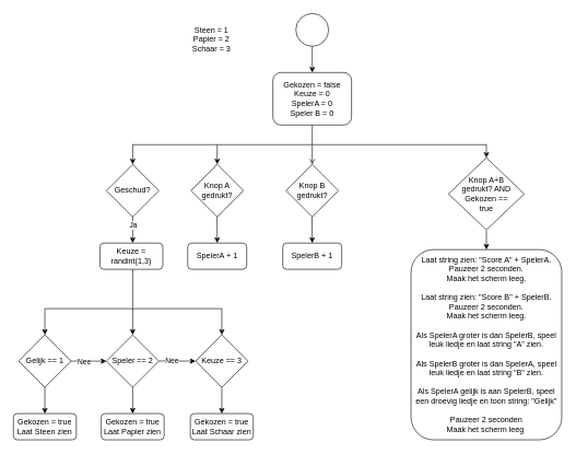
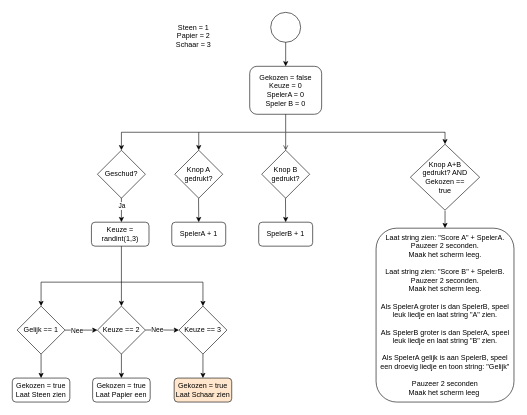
  <mxCell id="0" />
  <mxCell id="1" parent="0" />
  <mxCell id="2" value="" style="ellipse;whiteSpace=wrap;html=1;aspect=fixed;" parent="1" vertex="1"><mxGeometry x="451" y="20" width="50" height="50" as="geometry" /></mxCell>
  <mxCell id="3" value="" style="endArrow=classic;html=1;exitX=0.5;exitY=1;exitDx=0;exitDy=0;" parent="1" source="2" edge="1"><mxGeometry width="50" height="50" relative="1" as="geometry"><mxPoint x="476" y="150" as="sourcePoint" /><mxPoint x="476" y="110" as="targetPoint" /></mxGeometry></mxCell>
  <mxCell id="4" value="Gekozen = false&lt;br&gt;Keuze = 0&lt;br&gt;SpelerA = 0&lt;br&gt;Speler B = 0" style="rounded=1;whiteSpace=wrap;html=1;" parent="1" vertex="1"><mxGeometry x="416" y="110" width="120" height="80" as="geometry" /></mxCell>
  <mxCell id="5" value="Steen = 1&lt;br&gt;Papier = 2&lt;br&gt;Schaar = 3" style="text;html=1;align=center;verticalAlign=middle;resizable=0;points=[];autosize=1;" parent="1" vertex="1"><mxGeometry x="287" y="35" width="70" height="50" as="geometry" /></mxCell>
  <mxCell id="6" value="" style="endArrow=classic;html=1;exitX=0.5;exitY=1;exitDx=0;exitDy=0;" parent="1" edge="1"><mxGeometry width="50" height="50" relative="1" as="geometry"><mxPoint x="202" y="310" as="sourcePoint" /><mxPoint x="202" y="370" as="targetPoint" /></mxGeometry></mxCell>
  <mxCell id="7" value="Ja" style="edgeLabel;html=1;align=center;verticalAlign=middle;resizable=0;points=[];" parent="6" vertex="1" connectable="0"><mxGeometry x="-0.45" y="1" relative="1" as="geometry"><mxPoint x="-1" y="15.29" as="offset" /></mxGeometry></mxCell>
  <mxCell id="8" value="Geschud?" style="rhombus;whiteSpace=wrap;html=1;" parent="1" vertex="1"><mxGeometry x="162" y="250" width="80" height="80" as="geometry" /></mxCell>
  <mxCell id="9" value="" style="endArrow=none;html=1;" edge="1" parent="1"><mxGeometry width="50" height="50" relative="1" as="geometry"><mxPoint x="202" y="220" as="sourcePoint" /><mxPoint x="475" y="220" as="targetPoint" /></mxGeometry></mxCell>
  <mxCell id="10" value="" style="endArrow=classic;html=1;entryX=0.5;entryY=0;entryDx=0;entryDy=0;" edge="1" parent="1" target="11"><mxGeometry width="50" height="50" relative="1" as="geometry"><mxPoint x="331" y="220" as="sourcePoint" /><mxPoint x="331" y="270" as="targetPoint" /></mxGeometry></mxCell>
  <mxCell id="11" value="Knop A gedrukt?" style="rhombus;whiteSpace=wrap;html=1;" vertex="1" parent="1"><mxGeometry x="291" y="250" width="80" height="80" as="geometry" /></mxCell>
  <mxCell id="12" value="" style="endArrow=classic;html=1;" edge="1" parent="1"><mxGeometry width="50" height="50" relative="1" as="geometry"><mxPoint x="330.66" y="330" as="sourcePoint" /><mxPoint x="331" y="370" as="targetPoint" /></mxGeometry></mxCell>
  <mxCell id="13" value="SpelerA + 1" style="rounded=1;whiteSpace=wrap;html=1;" vertex="1" parent="1"><mxGeometry x="286" y="370" width="90" height="40" as="geometry" /></mxCell>
  <mxCell id="14" value="" style="endArrow=open;html=1;entryX=0.5;entryY=0;entryDx=0;entryDy=0;exitX=0.5;exitY=1;exitDx=0;exitDy=0;" edge="1" parent="1" target="15" source="4"><mxGeometry width="50" height="50" relative="1" as="geometry"><mxPoint x="476" y="220" as="sourcePoint" /><mxPoint x="476" y="270" as="targetPoint" /></mxGeometry></mxCell>
  <mxCell id="15" value="Knop B gedrukt?" style="rhombus;whiteSpace=wrap;html=1;" vertex="1" parent="1"><mxGeometry x="436" y="250" width="80" height="80" as="geometry" /></mxCell>
  <mxCell id="16" value="" style="endArrow=classic;html=1;" edge="1" parent="1"><mxGeometry width="50" height="50" relative="1" as="geometry"><mxPoint x="475.66" y="330" as="sourcePoint" /><mxPoint x="476" y="370" as="targetPoint" /></mxGeometry></mxCell>
  <mxCell id="17" value="SpelerB + 1" style="rounded=1;whiteSpace=wrap;html=1;" vertex="1" parent="1"><mxGeometry x="431" y="370" width="90" height="40" as="geometry" /></mxCell>
  <mxCell id="18" value="" style="endArrow=none;html=1;" edge="1" parent="1"><mxGeometry width="50" height="50" relative="1" as="geometry"><mxPoint x="476" y="220" as="sourcePoint" /><mxPoint x="742" y="220" as="targetPoint" /></mxGeometry></mxCell>
  <mxCell id="19" value="" style="endArrow=classic;html=1;" edge="1" parent="1"><mxGeometry width="50" height="50" relative="1" as="geometry"><mxPoint x="741.77" y="220" as="sourcePoint" /><mxPoint x="741.77" y="240" as="targetPoint" /></mxGeometry></mxCell>
  <mxCell id="20" value="Laat string zien: &quot;Score A&quot; + SpelerA.&lt;br&gt;Pauzeer 2 seconden.&lt;br&gt;Maak het scherm leeg.&lt;br&gt;&lt;br&gt;Laat string zien: &quot;Score B&quot; + SpelerB.&lt;br&gt;Pauzeer 2 seconden.&lt;br&gt;Maak het scherm leeg.&lt;br&gt;&lt;br&gt;Als SpelerA groter is dan SpelerB, speel leuk liedje en laat string &quot;A&quot; zien.&lt;br&gt;&lt;br&gt;Als SpelerB groter is dan SpelerA, speel leuk liedje en laat string &quot;B&quot; zien.&lt;br&gt;&lt;br&gt;Als SpelerA gelijk is aan SpelerB, speel een droevig liedje en toon string: &quot;Gelijk&quot;&lt;br&gt;&lt;br&gt;Pauzeer 2 seconden&lt;br&gt;Maak het scherm leeg&amp;nbsp;" style="rounded=1;whiteSpace=wrap;html=1;" vertex="1" parent="1"><mxGeometry x="626.77" y="380" width="230" height="290" as="geometry" /></mxCell>
  <mxCell id="21" style="edgeStyle=orthogonalEdgeStyle;rounded=0;orthogonalLoop=1;jettySize=auto;html=1;entryX=0.5;entryY=0;entryDx=0;entryDy=0;" edge="1" parent="1" source="22" target="20"><mxGeometry relative="1" as="geometry" /></mxCell>
  <mxCell id="22" value="Knop A+B gedrukt? AND Gekozen == true" style="rhombus;whiteSpace=wrap;html=1;strokeWidth=1;perimeterSpacing=1;rounded=0;spacing=15;spacingLeft=0;aspect=fixed;" vertex="1" parent="1"><mxGeometry x="684" y="240" width="115.54" height="110" as="geometry" /></mxCell>
  <mxCell id="23" value="Keuze = randint(1,3)" style="rounded=1;whiteSpace=wrap;html=1;direction=east;" vertex="1" parent="1"><mxGeometry x="152" y="370" width="96" height="40" as="geometry" /></mxCell>
  <mxCell id="24" value="" style="endArrow=none;html=1;" edge="1" parent="1"><mxGeometry width="50" height="50" relative="1" as="geometry"><mxPoint x="202" y="470" as="sourcePoint" /><mxPoint x="202" y="410" as="targetPoint" /></mxGeometry></mxCell>
  <mxCell id="25" value="" style="endArrow=none;html=1;" edge="1" parent="1"><mxGeometry width="50" height="50" relative="1" as="geometry"><mxPoint x="68" y="470" as="sourcePoint" /><mxPoint x="338" y="470" as="targetPoint" /></mxGeometry></mxCell>
  <mxCell id="26" value="" style="endArrow=classic;html=1;" edge="1" parent="1"><mxGeometry width="50" height="50" relative="1" as="geometry"><mxPoint x="68" y="470" as="sourcePoint" /><mxPoint x="68" y="510" as="targetPoint" /></mxGeometry></mxCell>
  <mxCell id="27" value="Gelijk == 1" style="rhombus;whiteSpace=wrap;html=1;" vertex="1" parent="1"><mxGeometry x="28" y="510" width="80" height="80" as="geometry" /></mxCell>
  <mxCell id="28" value="" style="endArrow=classic;html=1;" edge="1" parent="1"><mxGeometry width="50" height="50" relative="1" as="geometry"><mxPoint x="202" y="470" as="sourcePoint" /><mxPoint x="202" y="510" as="targetPoint" /></mxGeometry></mxCell>
- <mxCell id="29" value="Speler == 2" style="rhombus;whiteSpace=wrap;html=1;" vertex="1" parent="1"><mxGeometry x="162" y="510" width="80" height="80" as="geometry" /></mxCell>
+ <mxCell id="29" value="Keuze == 2" style="rhombus;whiteSpace=wrap;html=1;" vertex="1" parent="1"><mxGeometry x="162" y="510" width="80" height="80" as="geometry" /></mxCell>
  <mxCell id="30" value="" style="endArrow=classic;html=1;" edge="1" parent="1"><mxGeometry width="50" height="50" relative="1" as="geometry"><mxPoint x="338" y="470" as="sourcePoint" /><mxPoint x="338" y="510" as="targetPoint" /></mxGeometry></mxCell>
  <mxCell id="31" value="Keuze == 3" style="rhombus;whiteSpace=wrap;html=1;" vertex="1" parent="1"><mxGeometry x="298" y="510" width="80" height="80" as="geometry" /></mxCell>
  <mxCell id="32" value="" style="endArrow=none;html=1;" edge="1" parent="1"><mxGeometry width="50" height="50" relative="1" as="geometry"><mxPoint x="108" y="550" as="sourcePoint" /><mxPoint x="138" y="550" as="targetPoint" /><Array as="points" /></mxGeometry></mxCell>
  <mxCell id="33" value="Nee" style="edgeLabel;html=1;align=center;verticalAlign=middle;resizable=0;points=[];" vertex="1" connectable="0" parent="32"><mxGeometry x="0.471" relative="1" as="geometry"><mxPoint x="-2.09" as="offset" /></mxGeometry></mxCell>
  <mxCell id="34" value="" style="endArrow=classic;html=1;entryX=0;entryY=0.5;entryDx=0;entryDy=0;" edge="1" parent="1" target="29"><mxGeometry width="50" height="50" relative="1" as="geometry"><mxPoint x="138" y="550" as="sourcePoint" /><mxPoint x="178" y="530" as="targetPoint" /></mxGeometry></mxCell>
  <mxCell id="35" value="" style="endArrow=none;html=1;" edge="1" parent="1"><mxGeometry width="50" height="50" relative="1" as="geometry"><mxPoint x="242" y="549.83" as="sourcePoint" /><mxPoint x="272" y="549.83" as="targetPoint" /><Array as="points" /></mxGeometry></mxCell>
  <mxCell id="36" value="Nee" style="edgeLabel;html=1;align=center;verticalAlign=middle;resizable=0;points=[];" vertex="1" connectable="0" parent="35"><mxGeometry x="0.471" relative="1" as="geometry"><mxPoint x="-2.09" as="offset" /></mxGeometry></mxCell>
  <mxCell id="37" value="" style="endArrow=classic;html=1;entryX=0;entryY=0.5;entryDx=0;entryDy=0;" edge="1" parent="1" target="31"><mxGeometry width="50" height="50" relative="1" as="geometry"><mxPoint x="272" y="549.83" as="sourcePoint" /><mxPoint x="296" y="549.83" as="targetPoint" /></mxGeometry></mxCell>
  <mxCell id="38" value="" style="endArrow=classic;html=1;" edge="1" parent="1"><mxGeometry width="50" height="50" relative="1" as="geometry"><mxPoint x="68" y="590" as="sourcePoint" /><mxPoint x="68" y="630" as="targetPoint" /></mxGeometry></mxCell>
  <mxCell id="39" value="Gekozen = true&lt;br&gt;Laat Steen zien" style="rounded=1;whiteSpace=wrap;html=1;direction=east;" vertex="1" parent="1"><mxGeometry x="20" y="630" width="96" height="40" as="geometry" /></mxCell>
  <mxCell id="40" value="" style="endArrow=classic;html=1;" edge="1" parent="1"><mxGeometry width="50" height="50" relative="1" as="geometry"><mxPoint x="202" y="590" as="sourcePoint" /><mxPoint x="202" y="630" as="targetPoint" /></mxGeometry></mxCell>
- <mxCell id="41" value="Gekozen = true&lt;br&gt;Laat Papier zien" style="rounded=1;whiteSpace=wrap;html=1;direction=east;" vertex="1" parent="1"><mxGeometry x="154" y="630" width="96" height="40" as="geometry" /></mxCell>
+ <mxCell id="41" value="Gekozen = true&lt;br&gt;Laat Papier een" style="rounded=1;whiteSpace=wrap;html=1;direction=east;" vertex="1" parent="1"><mxGeometry x="154" y="630" width="96" height="40" as="geometry" /></mxCell>
  <mxCell id="42" value="" style="endArrow=classic;html=1;" edge="1" parent="1"><mxGeometry width="50" height="50" relative="1" as="geometry"><mxPoint x="338" y="590" as="sourcePoint" /><mxPoint x="338" y="630" as="targetPoint" /></mxGeometry></mxCell>
- <mxCell id="43" value="Gekozen = true&lt;br&gt;Laat Schaar zien" style="rounded=1;whiteSpace=wrap;html=1;direction=east;" vertex="1" parent="1"><mxGeometry x="290" y="630" width="96" height="40" as="geometry" /></mxCell>
+ <mxCell id="43" value="Gekozen = true&lt;br&gt;Laat Schaar zien" style="rounded=1;whiteSpace=wrap;html=1;direction=east;fillColor=#ffe6cc;" vertex="1" parent="1"><mxGeometry x="290" y="630" width="96" height="40" as="geometry" /></mxCell>
  <mxCell id="44" value="" style="endArrow=classic;html=1;entryX=0.5;entryY=0;entryDx=0;entryDy=0;" edge="1" parent="1" target="8"><mxGeometry width="50" height="50" relative="1" as="geometry"><mxPoint x="202" y="220" as="sourcePoint" /><mxPoint x="250" y="170" as="targetPoint" /></mxGeometry></mxCell>
